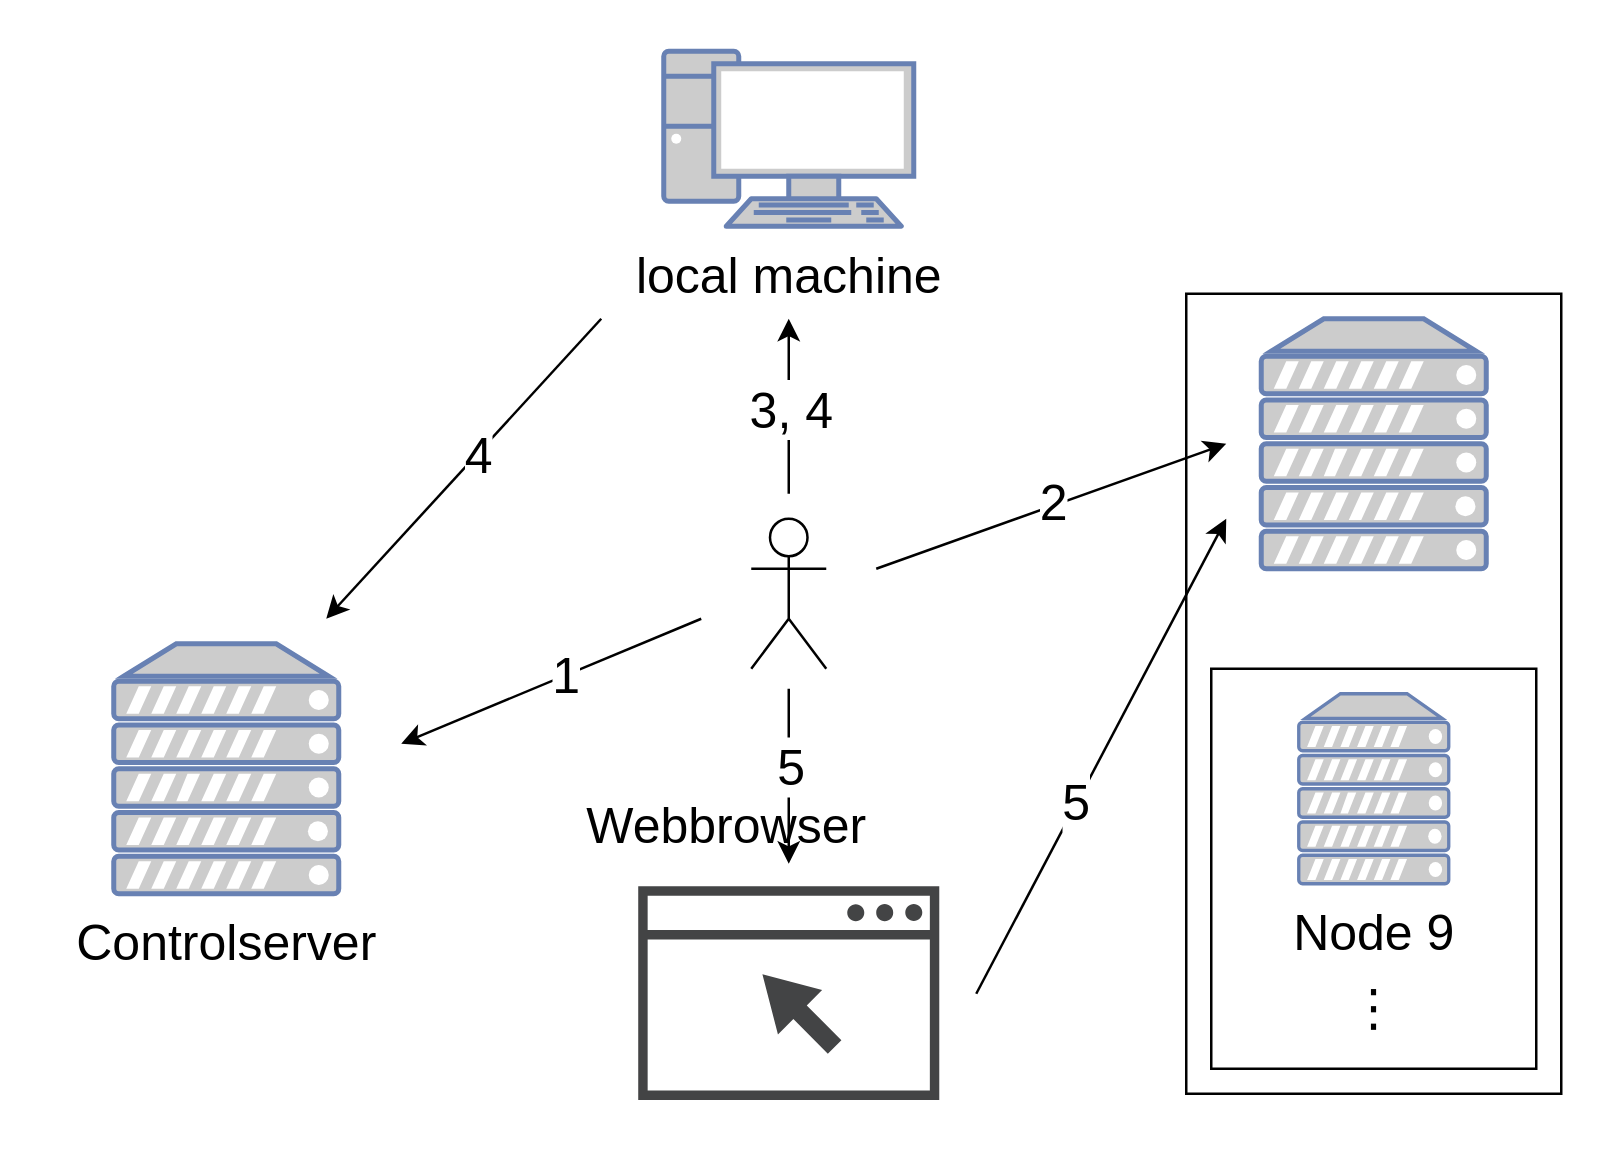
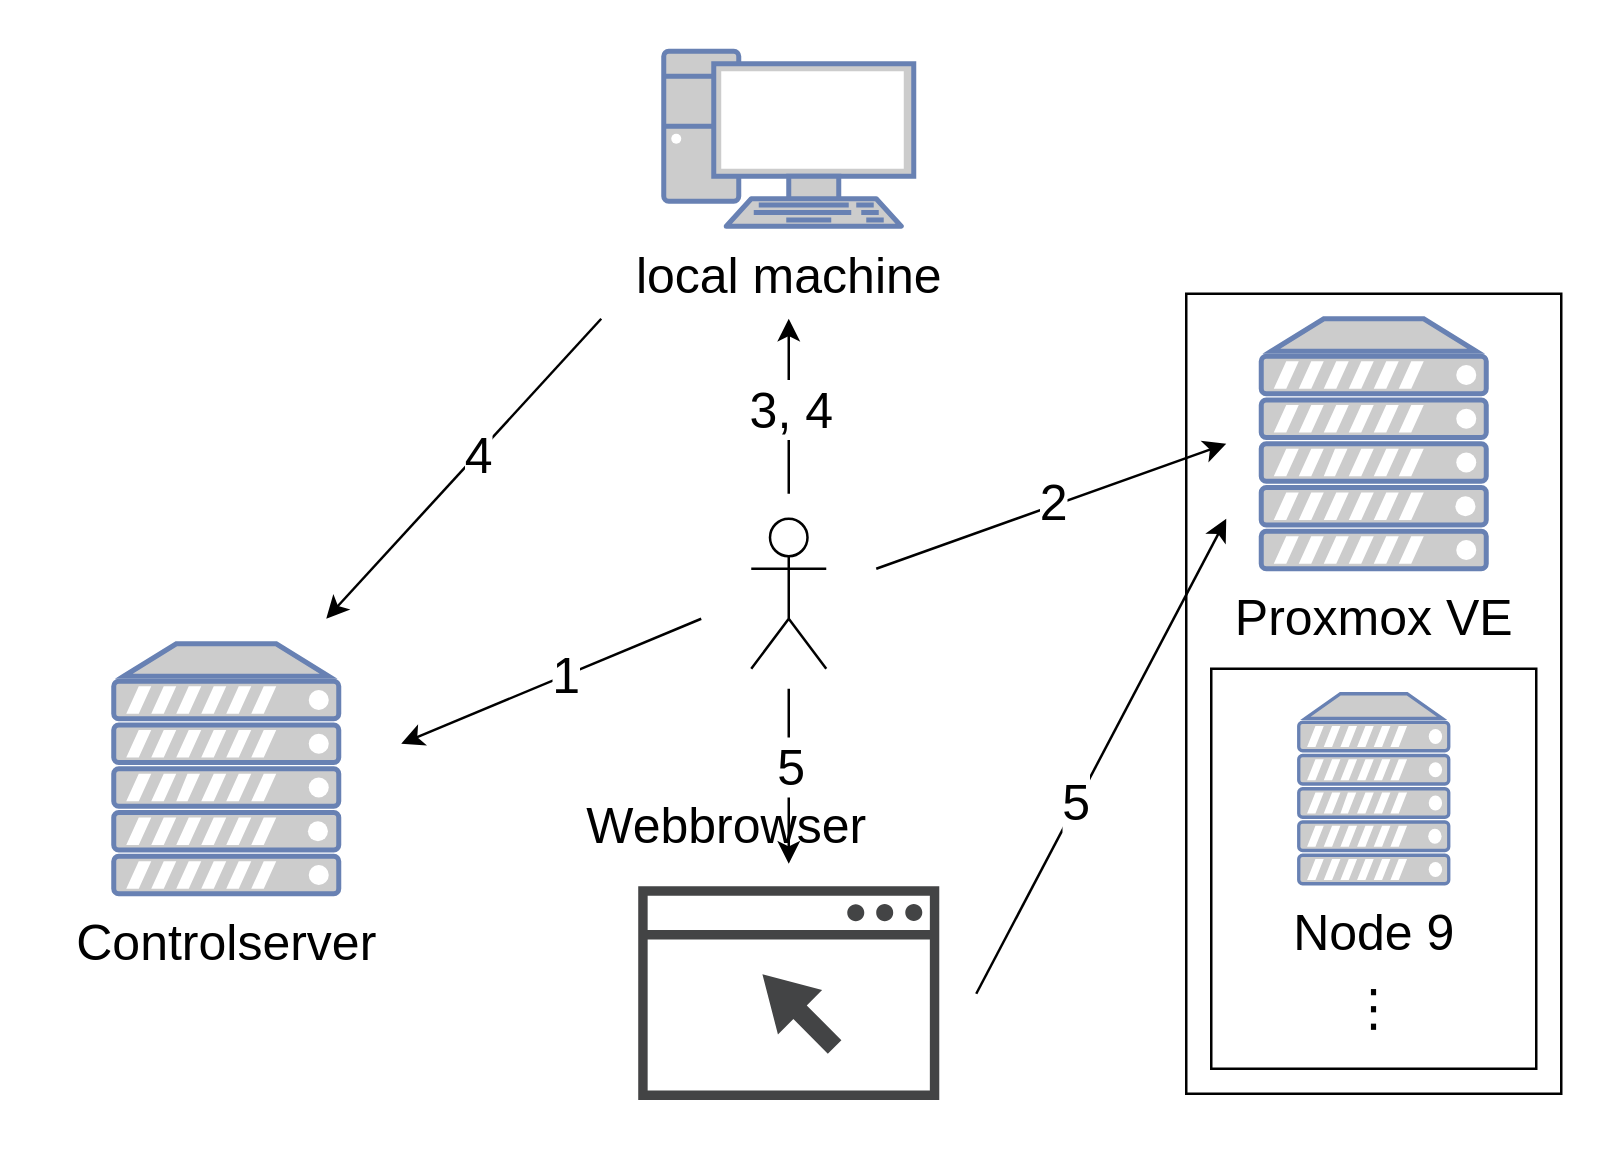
  <mxCell id="0" />
  <mxCell id="1" parent="0" />
  <mxCell id="2" value="" style="rounded=0;whiteSpace=wrap;html=1;fillColor=none;fontSize=20;" parent="1" vertex="1"><mxGeometry x="484" y="267" width="130" height="160" as="geometry" /></mxCell>
  <mxCell id="3" value="" style="rounded=0;whiteSpace=wrap;html=1;fontSize=20;fillColor=none;" parent="1" vertex="1"><mxGeometry x="474" y="117" width="150" height="320" as="geometry" /></mxCell>
  <mxCell id="4" value="" style="fontColor=#0066CC;verticalAlign=top;verticalLabelPosition=bottom;labelPosition=center;align=center;html=1;outlineConnect=0;fillColor=#CCCCCC;strokeColor=#6881B3;gradientColor=none;gradientDirection=north;strokeWidth=2;shape=mxgraph.networks.server;" parent="1" vertex="1"><mxGeometry x="45" y="257" width="90" height="100" as="geometry" /></mxCell>
  <mxCell id="5" value="Controlserver" style="text;html=1;align=center;verticalAlign=middle;resizable=0;points=[];autosize=1;fontSize=20;" parent="1" vertex="1"><mxGeometry x="20" y="361" width="140" height="30" as="geometry" /></mxCell>
  <mxCell id="6" value="" style="fontColor=#0066CC;verticalAlign=top;verticalLabelPosition=bottom;labelPosition=center;align=center;html=1;outlineConnect=0;fillColor=#CCCCCC;strokeColor=#6881B3;gradientColor=none;gradientDirection=north;strokeWidth=2;shape=mxgraph.networks.server;" parent="1" vertex="1"><mxGeometry x="504" y="127" width="90" height="100" as="geometry" /></mxCell>
+ <mxCell id="7" value="Proxmox VE" style="text;html=1;align=center;verticalAlign=middle;resizable=0;points=[];autosize=1;fontSize=20;" parent="1" vertex="1"><mxGeometry x="484" y="231" width="130" height="30" as="geometry" /></mxCell>
  <mxCell id="8" value="" style="endArrow=classic;html=1;fontSize=20;" parent="1" edge="1"><mxGeometry width="50" height="50" relative="1" as="geometry"><mxPoint x="280" y="247" as="sourcePoint" /><mxPoint x="160" y="297" as="targetPoint" /></mxGeometry></mxCell>
  <mxCell id="9" value="1" style="edgeLabel;html=1;align=center;verticalAlign=middle;resizable=0;points=[];fontSize=20;" parent="8" vertex="1" connectable="0"><mxGeometry x="-0.095" y="1" relative="1" as="geometry"><mxPoint y="-2" as="offset" /></mxGeometry></mxCell>
  <mxCell id="10" value="" style="endArrow=classic;html=1;fontSize=20;" parent="1" edge="1"><mxGeometry width="50" height="50" relative="1" as="geometry"><mxPoint x="350" y="227" as="sourcePoint" /><mxPoint x="490" y="177" as="targetPoint" /></mxGeometry></mxCell>
  <mxCell id="11" value="2" style="edgeLabel;html=1;align=center;verticalAlign=middle;resizable=0;points=[];fontSize=20;" parent="10" vertex="1" connectable="0"><mxGeometry x="0.112" y="-2" relative="1" as="geometry"><mxPoint x="-8.06" y="-1" as="offset" /></mxGeometry></mxCell>
  <mxCell id="12" value="" style="fontColor=#0066CC;verticalAlign=top;verticalLabelPosition=bottom;labelPosition=center;align=center;html=1;outlineConnect=0;fillColor=#CCCCCC;strokeColor=#6881B3;gradientColor=none;gradientDirection=north;strokeWidth=2;shape=mxgraph.networks.pc;" parent="1" vertex="1"><mxGeometry x="265" y="20" width="100" height="70" as="geometry" /></mxCell>
  <mxCell id="13" value="" style="endArrow=classic;html=1;fontSize=20;" parent="1" edge="1"><mxGeometry width="50" height="50" relative="1" as="geometry"><mxPoint x="315" y="197" as="sourcePoint" /><mxPoint x="315" y="127" as="targetPoint" /></mxGeometry></mxCell>
  <mxCell id="14" value="3, 4" style="edgeLabel;html=1;align=center;verticalAlign=middle;resizable=0;points=[];fontSize=20;" parent="13" vertex="1" connectable="0"><mxGeometry x="-0.261" y="-2" relative="1" as="geometry"><mxPoint x="-2" y="-9" as="offset" /></mxGeometry></mxCell>
  <mxCell id="15" value="" style="pointerEvents=1;shadow=0;dashed=0;html=1;strokeColor=none;fillColor=#434445;aspect=fixed;labelPosition=center;verticalLabelPosition=bottom;verticalAlign=top;align=center;outlineConnect=0;shape=mxgraph.vvd.web_browser;fontSize=20;" parent="1" vertex="1"><mxGeometry x="254.79" y="354" width="120.42" height="85.5" as="geometry" /></mxCell>
  <mxCell id="16" value="local machine" style="text;html=1;align=center;verticalAlign=middle;resizable=0;points=[];autosize=1;fontSize=20;" parent="1" vertex="1"><mxGeometry x="245" y="94" width="140" height="30" as="geometry" /></mxCell>
  <mxCell id="17" value="" style="endArrow=classic;html=1;fontSize=20;" parent="1" edge="1"><mxGeometry width="50" height="50" relative="1" as="geometry"><mxPoint x="315" y="275" as="sourcePoint" /><mxPoint x="315" y="345" as="targetPoint" /></mxGeometry></mxCell>
  <mxCell id="18" value="5" style="edgeLabel;html=1;align=center;verticalAlign=middle;resizable=0;points=[];fontSize=20;" parent="17" vertex="1" connectable="0"><mxGeometry x="-0.261" y="-2" relative="1" as="geometry"><mxPoint x="2" y="4.17" as="offset" /></mxGeometry></mxCell>
  <mxCell id="19" value="" style="endArrow=classic;html=1;fontSize=20;" parent="1" edge="1"><mxGeometry width="50" height="50" relative="1" as="geometry"><mxPoint x="390" y="397" as="sourcePoint" /><mxPoint x="490" y="207" as="targetPoint" /></mxGeometry></mxCell>
  <mxCell id="20" value="5" style="edgeLabel;html=1;align=center;verticalAlign=middle;resizable=0;points=[];fontSize=20;" parent="19" vertex="1" connectable="0"><mxGeometry x="-0.261" y="-2" relative="1" as="geometry"><mxPoint x="1.03" y="-8.45" as="offset" /></mxGeometry></mxCell>
  <mxCell id="21" value="Webbrowser" style="text;html=1;align=center;verticalAlign=middle;resizable=0;points=[];autosize=1;fontSize=20;" parent="1" vertex="1"><mxGeometry x="225" y="313.5" width="130" height="30" as="geometry" /></mxCell>
  <mxCell id="22" value="" style="shape=umlActor;html=1;verticalLabelPosition=bottom;verticalAlign=top;align=center;fontSize=20;" parent="1" vertex="1"><mxGeometry x="300" y="207" width="30" height="60" as="geometry" /></mxCell>
  <mxCell id="23" value="" style="fontColor=#0066CC;verticalAlign=top;verticalLabelPosition=bottom;labelPosition=center;align=center;html=1;outlineConnect=0;fillColor=#CCCCCC;strokeColor=#6881B3;gradientColor=none;gradientDirection=north;strokeWidth=2;shape=mxgraph.networks.server;" parent="1" vertex="1"><mxGeometry x="519" y="277" width="60" height="76" as="geometry" /></mxCell>
  <mxCell id="24" value="Node 9" style="text;html=1;align=center;verticalAlign=middle;resizable=0;points=[];autosize=1;fontSize=20;" parent="1" vertex="1"><mxGeometry x="509" y="357" width="80" height="30" as="geometry" /></mxCell>
  <mxCell id="25" value="&lt;code&gt;⋮&lt;/code&gt;" style="text;html=1;align=center;verticalAlign=middle;resizable=0;points=[];autosize=1;fontSize=20;" parent="1" vertex="1"><mxGeometry x="529" y="387" width="40" height="30" as="geometry" /></mxCell>
  <mxCell id="26" value="" style="endArrow=classic;html=1;fontSize=20;" parent="1" edge="1"><mxGeometry width="50" height="50" relative="1" as="geometry"><mxPoint x="240" y="127" as="sourcePoint" /><mxPoint x="130" y="247" as="targetPoint" /></mxGeometry></mxCell>
  <mxCell id="27" value="4" style="edgeLabel;html=1;align=center;verticalAlign=middle;resizable=0;points=[];fontSize=20;" parent="26" vertex="1" connectable="0"><mxGeometry x="-0.095" y="1" relative="1" as="geometry"><mxPoint y="-2" as="offset" /></mxGeometry></mxCell>
